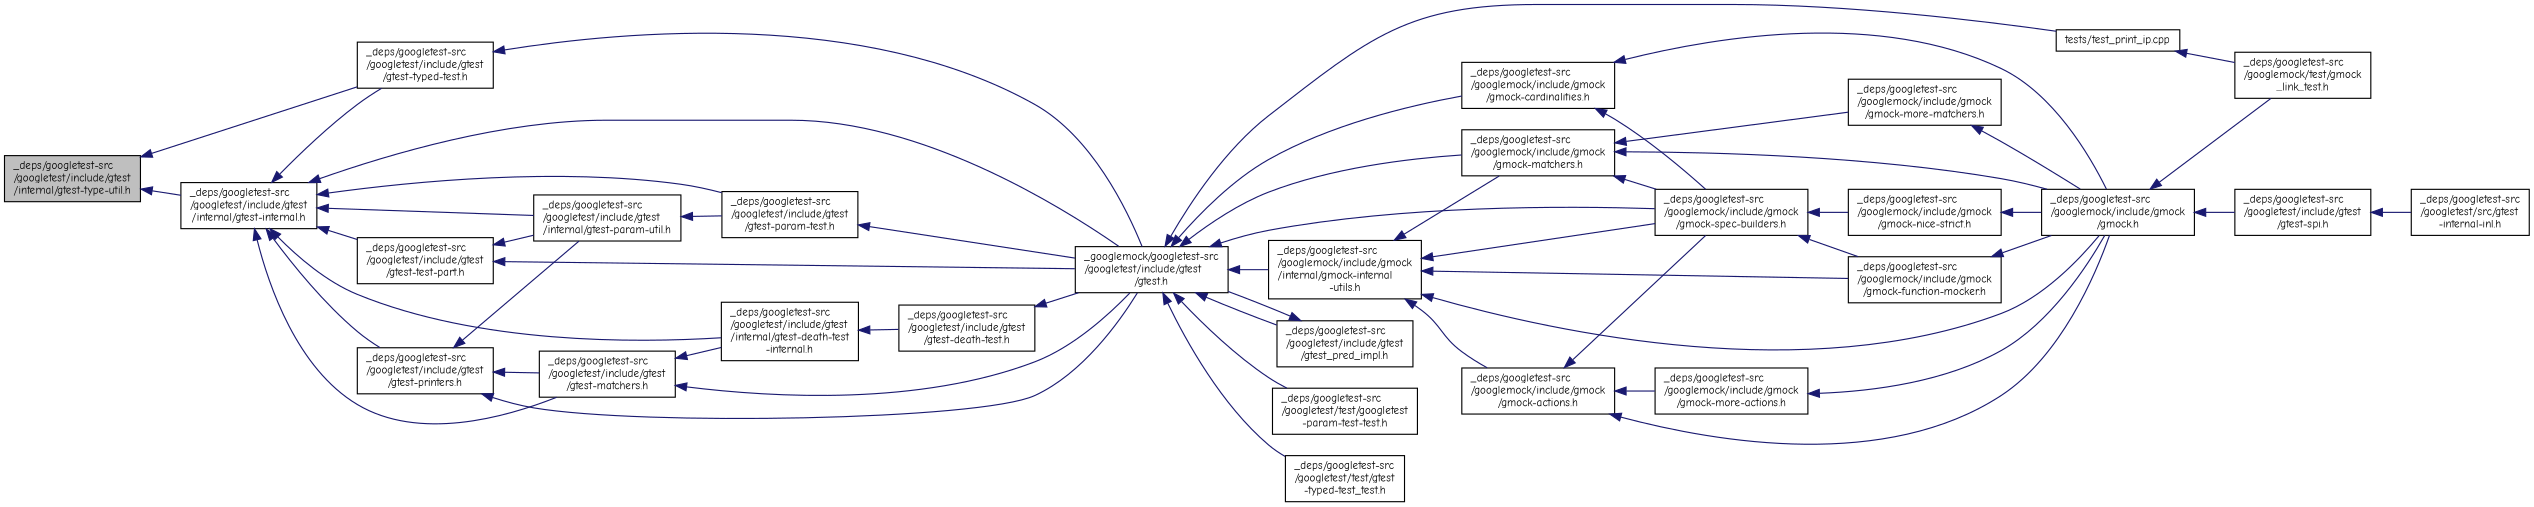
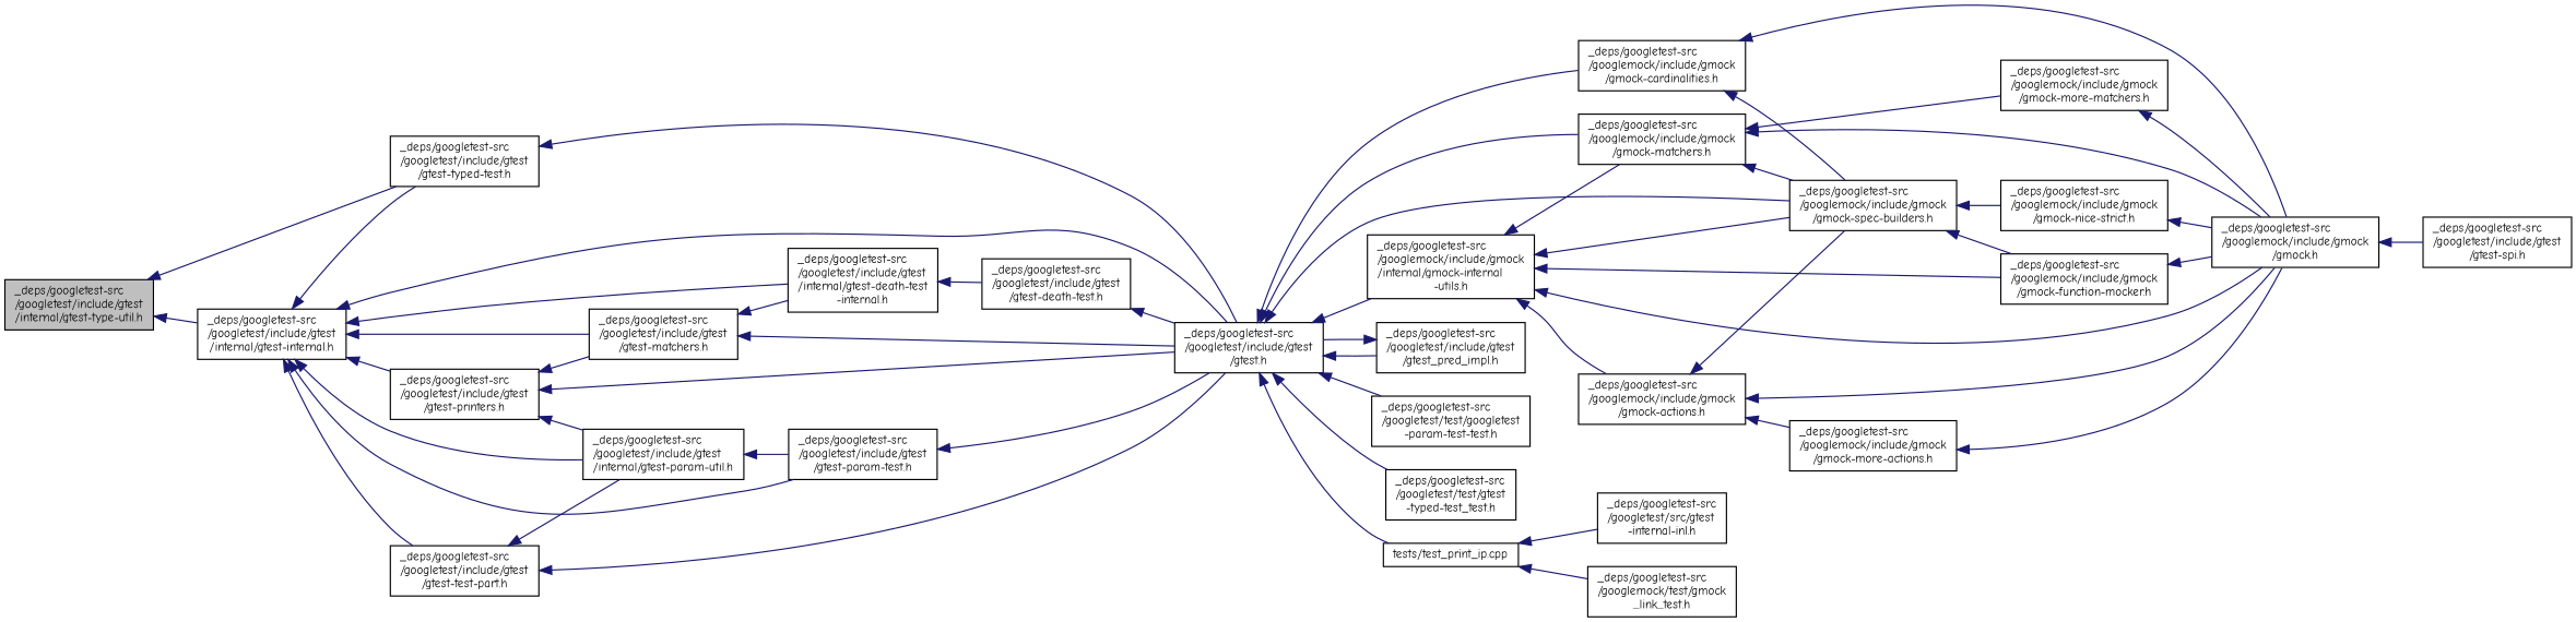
  digraph {
    fontname="Comic Neue"
    rankdir=LR
    node [color=black fillcolor=white fontname="Comic Neue" fontsize=10 shape=record style=filled]
    edge [color=midnightblue dir=back fontname="Comic Neue" fontsize=10 labelfontname=Helvetica labelfontsize=10 style=solid]
    n1 [fillcolor=grey75 fontcolor=black height=0.2 label="_deps/googletest-src\l/googletest/include/gtest\l/internal/gtest-type-util.h" width=0.4]
    n2 [height=0.2 label="_deps/googletest-src\l/googletest/include/gtest\l/gtest-typed-test.h" width=0.4]
    n3 [height=0.2 label="_deps/googletest-src\l/googletest/include/gtest\l/internal/gtest-internal.h" width=0.4]
-   n4 [height=0.2 label="_googlemock/googletest-src\l/googletest/include/gtest\l/gtest.h" width=0.4]
+   n4 [height=0.2 label="_deps/googletest-src\l/googletest/include/gtest\l/gtest.h" width=0.4]
    n5 [height=0.2 label="_deps/googletest-src\l/googletest/include/gtest\l/gtest-matchers.h" width=0.4]
    n6 [height=0.2 label="_deps/googletest-src\l/googletest/include/gtest\l/internal/gtest-death-test\l-internal.h" width=0.4]
    n7 [height=0.2 label="_deps/googletest-src\l/googletest/include/gtest\l/gtest-param-test.h" width=0.4]
    n8 [height=0.2 label="_deps/googletest-src\l/googletest/include/gtest\l/gtest-printers.h" width=0.4]
    n9 [height=0.2 label="_deps/googletest-src\l/googletest/include/gtest\l/internal/gtest-param-util.h" width=0.4]
    n10 [height=0.2 label="_deps/googletest-src\l/googletest/include/gtest\l/gtest-test-part.h" width=0.4]
    n11 [height=0.2 label="_deps/googletest-src\l/googlemock/include/gmock\l/gmock-cardinalities.h" width=0.4]
    n12 [height=0.2 label="_deps/googletest-src\l/googlemock/include/gmock\l/gmock-spec-builders.h" width=0.4]
    n13 [height=0.2 label="_deps/googletest-src\l/googlemock/include/gmock\l/gmock-matchers.h" width=0.4]
    n14 [height=0.2 label="_deps/googletest-src\l/googlemock/include/gmock\l/internal/gmock-internal\l-utils.h" width=0.4]
    n15 [height=0.2 label="_deps/googletest-src\l/googletest/include/gtest\l/gtest_pred_impl.h" width=0.4]
    n16 [height=0.2 label="_deps/googletest-src\l/googletest/test/googletest\l-param-test-test.h" width=0.4]
    n17 [height=0.2 label="_deps/googletest-src\l/googletest/test/gtest\l-typed-test_test.h" width=0.4]
    n18 [height=0.2 label="tests/test_print_ip.cpp" width=0.4]
    n19 [height=0.2 label="_deps/googletest-src\l/googlemock/include/gmock\l/gmock.h" width=0.4]
    n20 [height=0.2 label="_deps/googletest-src\l/googlemock/include/gmock\l/gmock-function-mocker.h" width=0.4]
    n21 [height=0.2 label="_deps/googletest-src\l/googlemock/include/gmock\l/gmock-nice-strict.h" width=0.4]
    n22 [height=0.2 label="_deps/googletest-src\l/googlemock/test/gmock\l_link_test.h" width=0.4]
    n23 [height=0.2 label="_deps/googletest-src\l/googlemock/include/gmock\l/gmock-more-matchers.h" width=0.4]
    n24 [height=0.2 label="_deps/googletest-src\l/googlemock/include/gmock\l/gmock-actions.h" width=0.4]
    n25 [height=0.2 label="_deps/googletest-src\l/googletest/include/gtest\l/gtest-spi.h" width=0.4]
    n26 [height=0.2 label="_deps/googletest-src\l/googletest/src/gtest\l-internal-inl.h" width=0.4]
    n27 [height=0.2 label="_deps/googletest-src\l/googlemock/include/gmock\l/gmock-more-actions.h" width=0.4]
    n28 [height=0.2 label="_deps/googletest-src\l/googletest/include/gtest\l/gtest-death-test.h" width=0.4]
    n1 -> n2
    n1 -> n3
    n2 -> n4
    n3 -> n2
    n3 -> n4
    n3 -> n5
    n3 -> n6
    n3 -> n7
    n3 -> n8
    n3 -> n9
    n3 -> n10
    n4 -> n11
    n4 -> n12
    n4 -> n13
    n4 -> n14
    n4 -> n15
    n4 -> n16
    n4 -> n17
    n4 -> n18
    n5 -> n4
    n5 -> n6
    n6 -> n28
    n7 -> n4
    n8 -> n4
    n8 -> n5
    n8 -> n9
    n9 -> n7
    n10 -> n4
    n10 -> n9
    n11 -> n12
    n11 -> n19
    n12 -> n20
    n12 -> n21
    n13 -> n12
    n13 -> n19
    n13 -> n23
    n14 -> n12
    n14 -> n13
    n14 -> n19
    n14 -> n20
    n14 -> n24
    n15 -> n4
    n18 -> n22
-   n19 -> n22
    n19 -> n25
    n20 -> n19
    n21 -> n19
    n23 -> n19
    n24 -> n12
    n24 -> n19
    n24 -> n27
-   n25 -> n26
+   n18 -> n26
    n27 -> n19
    n28 -> n4
  }
